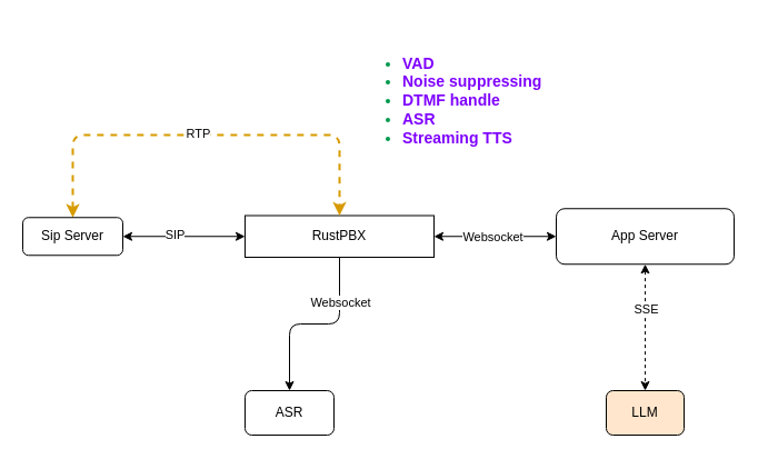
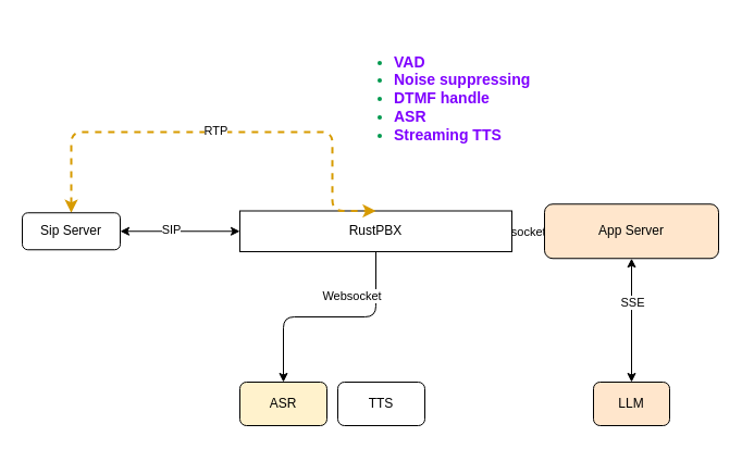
  <mxCell id="0" />
  <mxCell id="1" parent="0" />
  <mxCell id="2" style="html=1;startArrow=classic;startFill=1;" edge="1" parent="1" source="8" target="11"><mxGeometry relative="1" as="geometry" /></mxCell>
  <mxCell id="3" value="Websocket" style="edgeLabel;html=1;align=center;verticalAlign=middle;resizable=0;points=[];" vertex="1" connectable="0" parent="2"><mxGeometry x="0.222" y="1" relative="1" as="geometry"><mxPoint x="-15" y="1" as="offset" /></mxGeometry></mxCell>
  <mxCell id="4" style="edgeStyle=orthogonalEdgeStyle;html=1;exitX=0.5;exitY=1;exitDx=0;exitDy=0;entryX=0.5;entryY=0;entryDx=0;entryDy=0;" edge="1" parent="1" source="8" target="12"><mxGeometry relative="1" as="geometry" /></mxCell>
  <mxCell id="5" value="Websocket" style="edgeLabel;html=1;align=center;verticalAlign=middle;resizable=0;points=[];" vertex="1" connectable="0" parent="4"><mxGeometry x="0.127" y="1" relative="1" as="geometry"><mxPoint x="33" y="-21" as="offset" /></mxGeometry></mxCell>
  <mxCell id="6" style="edgeStyle=none;html=1;entryX=1;entryY=0.5;entryDx=0;entryDy=0;startArrow=classic;startFill=1;" edge="1" parent="1" source="8" target="17"><mxGeometry relative="1" as="geometry" /></mxCell>
  <mxCell id="7" value="SIP" style="edgeLabel;html=1;align=center;verticalAlign=middle;resizable=0;points=[];" vertex="1" connectable="0" parent="6"><mxGeometry x="0.163" y="-2" relative="1" as="geometry"><mxPoint as="offset" /></mxGeometry></mxCell>
- <mxCell id="8" value="RustPBX" style="rounded=0;whiteSpace=wrap;html=1;" vertex="1" parent="1"><mxGeometry x="220" y="193.5" width="170" height="37.5" as="geometry" /></mxCell>
- <mxCell id="9" style="edgeStyle=orthogonalEdgeStyle;html=1;entryX=0.5;entryY=0;entryDx=0;entryDy=0;startArrow=classic;startFill=1;dashed=1;" edge="1" parent="1" source="11" target="14"><mxGeometry relative="1" as="geometry" /></mxCell>
+ <mxCell id="8" value="RustPBX" style="rounded=0;whiteSpace=wrap;html=1;" vertex="1" parent="1"><mxGeometry x="220" y="193.5" width="250" height="37.5" as="geometry" /></mxCell>
+ <mxCell id="9" style="edgeStyle=orthogonalEdgeStyle;html=1;entryX=0.5;entryY=0;entryDx=0;entryDy=0;startArrow=classic;startFill=1;" edge="1" parent="1" source="11" target="14"><mxGeometry relative="1" as="geometry" /></mxCell>
  <mxCell id="10" value="SSE" style="edgeLabel;html=1;align=center;verticalAlign=middle;resizable=0;points=[];" vertex="1" connectable="0" parent="9"><mxGeometry x="-0.301" relative="1" as="geometry"><mxPoint as="offset" /></mxGeometry></mxCell>
- <mxCell id="11" value="App Server" style="rounded=1;whiteSpace=wrap;html=1;" vertex="1" parent="1"><mxGeometry x="500" y="187.25" width="160" height="50" as="geometry" /></mxCell>
- <mxCell id="12" value="ASR" style="rounded=1;whiteSpace=wrap;html=1;" vertex="1" parent="1"><mxGeometry x="220" y="351" width="80" height="40" as="geometry" /></mxCell>
+ <mxCell id="11" value="App Server" style="rounded=1;whiteSpace=wrap;html=1;fillColor=#ffe6cc;" vertex="1" parent="1"><mxGeometry x="500" y="187.25" width="160" height="50" as="geometry" /></mxCell>
+ <mxCell id="12" value="ASR" style="rounded=1;whiteSpace=wrap;html=1;fillColor=#fff2cc;" vertex="1" parent="1"><mxGeometry x="220" y="351" width="80" height="40" as="geometry" /></mxCell>
+ <mxCell id="13" value="TTS" style="rounded=1;whiteSpace=wrap;html=1;" vertex="1" parent="1"><mxGeometry x="310" y="351" width="80" height="40" as="geometry" /></mxCell>
  <mxCell id="14" value="LLM" style="rounded=1;whiteSpace=wrap;html=1;fillColor=#ffe6cc;" vertex="1" parent="1"><mxGeometry x="545" y="351" width="70" height="40" as="geometry" /></mxCell>
  <mxCell id="15" style="edgeStyle=orthogonalEdgeStyle;html=1;entryX=0.5;entryY=0;entryDx=0;entryDy=0;startArrow=classic;startFill=1;fillColor=#ffe6cc;strokeColor=#d79b00;dashed=1;exitX=0.5;exitY=0;exitDx=0;exitDy=0;strokeWidth=2;" edge="1" parent="1" source="17" target="8"><mxGeometry relative="1" as="geometry"><Array as="points"><mxPoint x="65" y="121" /><mxPoint x="305" y="121" /></Array></mxGeometry></mxCell>
  <mxCell id="16" value="RTP" style="edgeLabel;html=1;align=center;verticalAlign=middle;resizable=0;points=[];" vertex="1" connectable="0" parent="15"><mxGeometry x="-0.031" y="2" relative="1" as="geometry"><mxPoint as="offset" /></mxGeometry></mxCell>
  <mxCell id="17" value="Sip Server" style="rounded=1;whiteSpace=wrap;html=1;" vertex="1" parent="1"><mxGeometry x="20" y="195.25" width="90" height="34" as="geometry" /></mxCell>
  <mxCell id="18" value="&lt;ul&gt;&lt;li&gt;&lt;font style=&quot;color: rgb(127, 0, 255);&quot;&gt;&lt;span style=&quot;background-color: light-dark(#ffffff, var(--ge-dark-color, #121212));&quot;&gt;VAD&lt;/span&gt;&lt;/font&gt;&lt;/li&gt;&lt;li&gt;&lt;font style=&quot;color: rgb(127, 0, 255);&quot;&gt;&lt;span style=&quot;background-color: light-dark(#ffffff, var(--ge-dark-color, #121212));&quot;&gt;Noise suppressing&lt;/span&gt;&lt;/font&gt;&lt;/li&gt;&lt;li&gt;&lt;font style=&quot;color: rgb(127, 0, 255);&quot;&gt;&lt;span style=&quot;background-color: light-dark(#ffffff, var(--ge-dark-color, #121212));&quot;&gt;DTMF handle&lt;/span&gt;&lt;/font&gt;&lt;/li&gt;&lt;li&gt;&lt;font style=&quot;color: rgb(127, 0, 255);&quot;&gt;&lt;span style=&quot;background-color: light-dark(#ffffff, var(--ge-dark-color, #121212));&quot;&gt;ASR&lt;/span&gt;&lt;/font&gt;&lt;/li&gt;&lt;li&gt;&lt;font style=&quot;color: rgb(127, 0, 255);&quot;&gt;&lt;span style=&quot;background-color: light-dark(#ffffff, var(--ge-dark-color, #121212));&quot;&gt;Streaming TTS&lt;/span&gt;&lt;/font&gt;&lt;/li&gt;&lt;/ul&gt;" style="text;strokeColor=none;fillColor=none;html=1;whiteSpace=wrap;verticalAlign=middle;overflow=hidden;fontStyle=1;fontSize=14;fontColor=#00994D;" vertex="1" parent="1"><mxGeometry x="320" y="20.75" width="210" height="138.5" as="geometry" /></mxCell>
